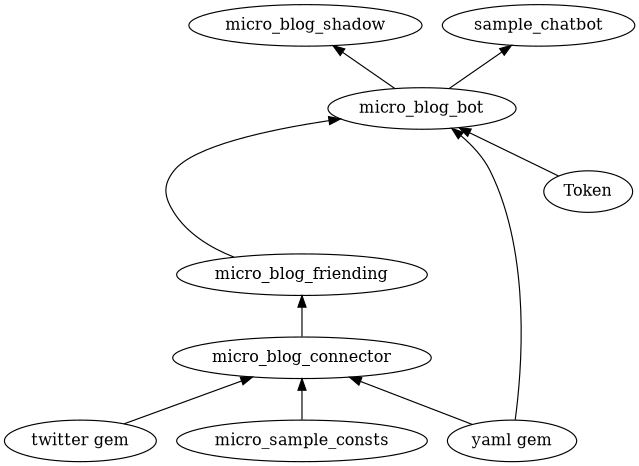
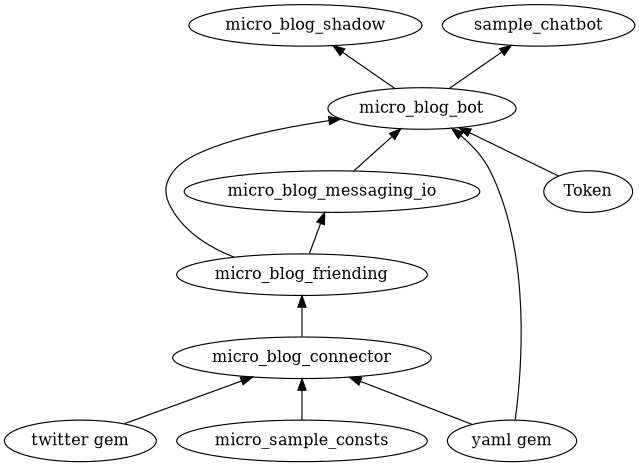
  digraph {
    rankdir=BT
    "twitter gem"
    micro_blog_connector
    micro_blog_friending
    micro_blog_bot
+   micro_blog_messaging_io
    micro_blog_shadow
    sample_chatbot
    "yaml gem"
    n9 [label=micro_sample_consts]
    Token
    "twitter gem" -> micro_blog_connector
    micro_blog_connector -> micro_blog_friending
    micro_blog_friending -> micro_blog_bot
+   micro_blog_friending -> micro_blog_messaging_io
    micro_blog_bot -> micro_blog_shadow
    micro_blog_bot -> sample_chatbot
+   micro_blog_messaging_io -> micro_blog_bot
    "yaml gem" -> micro_blog_connector
    "yaml gem" -> micro_blog_bot
    n9 -> micro_blog_connector
    Token -> micro_blog_bot
  }
